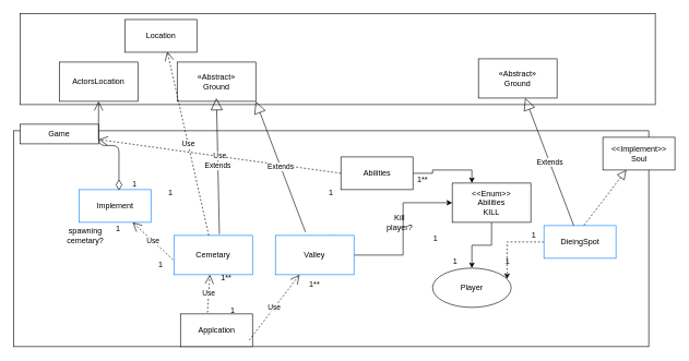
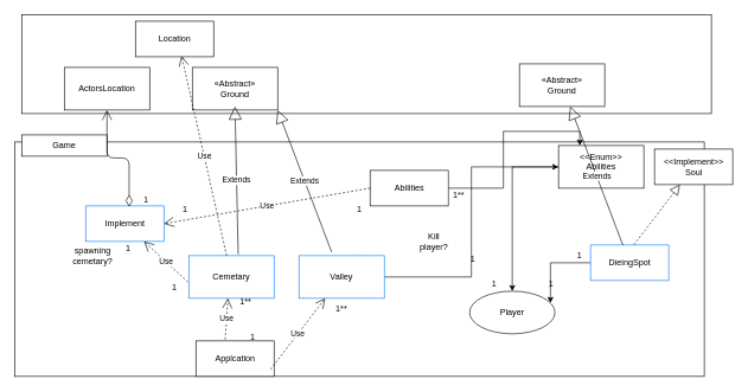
  <mxCell id="0" />
  <mxCell id="1" parent="0" />
  <mxCell id="2" value="&lt;meta charset=&quot;utf-8&quot;&gt;&lt;span style=&quot;color: rgb(0, 0, 0); font-family: helvetica; font-size: 12px; font-style: normal; font-weight: 400; letter-spacing: normal; text-align: center; text-indent: 0px; text-transform: none; word-spacing: 0px; background-color: rgb(248, 249, 250); display: inline; float: none;&quot;&gt;1**&lt;/span&gt;" style="rounded=0;whiteSpace=wrap;html=1;" parent="1" vertex="1"><mxGeometry x="20" y="199" width="970" height="330" as="geometry" /></mxCell>
  <mxCell id="3" value="Game" style="rounded=0;whiteSpace=wrap;html=1;" parent="1" vertex="1"><mxGeometry x="30" y="189" width="120" height="30" as="geometry" /></mxCell>
  <mxCell id="4" value="" style="rounded=0;whiteSpace=wrap;html=1;" parent="1" vertex="1"><mxGeometry x="30" y="20" width="970" height="139" as="geometry" /></mxCell>
  <mxCell id="5" style="edgeStyle=orthogonalEdgeStyle;rounded=0;orthogonalLoop=1;jettySize=auto;html=1;entryX=0;entryY=0.5;entryDx=0;entryDy=0;" parent="1" source="6" target="9" edge="1"><mxGeometry relative="1" as="geometry" /></mxCell>
  <mxCell id="6" value="Valley" style="rounded=0;whiteSpace=wrap;html=1;strokeColor=#007FFF;" parent="1" vertex="1"><mxGeometry x="420" y="359" width="120" height="60" as="geometry" /></mxCell>
  <mxCell id="7" value="&lt;span&gt;«Abstract»&lt;/span&gt;&lt;br&gt;Ground" style="rounded=0;whiteSpace=wrap;html=1;" parent="1" vertex="1"><mxGeometry x="270" y="94" width="120" height="60" as="geometry" /></mxCell>
  <mxCell id="8" style="edgeStyle=orthogonalEdgeStyle;rounded=0;orthogonalLoop=1;jettySize=auto;html=1;" parent="1" source="9" target="30" edge="1"><mxGeometry relative="1" as="geometry" /></mxCell>
- <mxCell id="9" value="&amp;lt;&amp;lt;Enum&amp;gt;&amp;gt;&lt;br&gt;Abilities&lt;br&gt;KILL" style="rounded=0;whiteSpace=wrap;html=1;" parent="1" vertex="1"><mxGeometry x="690" y="279" width="120" height="60" as="geometry" /></mxCell>
+ <mxCell id="9" value="&amp;lt;&amp;lt;Enum&amp;gt;&amp;gt;&lt;br&gt;Abilities&lt;br&gt;KILL" style="rounded=0;whiteSpace=wrap;html=1;" parent="1" vertex="1"><mxGeometry x="785" y="204" width="120" height="60" as="geometry" /></mxCell>
  <mxCell id="10" value="Cemetary" style="rounded=0;whiteSpace=wrap;html=1;strokeColor=#007FFF;" parent="1" vertex="1"><mxGeometry x="265" y="359" width="120" height="60" as="geometry" /></mxCell>
  <mxCell id="11" value="ActorsLocation" style="rounded=0;whiteSpace=wrap;html=1;" parent="1" vertex="1"><mxGeometry x="90" y="94" width="120" height="60" as="geometry" /></mxCell>
  <mxCell id="12" value="spawning cemetary?" style="text;html=1;strokeColor=none;fillColor=none;align=center;verticalAlign=middle;whiteSpace=wrap;rounded=0;" parent="1" vertex="1"><mxGeometry x="110" y="349" width="40" height="20" as="geometry" /></mxCell>
  <mxCell id="13" value="Kill player?" style="text;html=1;strokeColor=none;fillColor=none;align=center;verticalAlign=middle;whiteSpace=wrap;rounded=0;" parent="1" vertex="1"><mxGeometry x="590" y="329" width="40" height="20" as="geometry" /></mxCell>
  <mxCell id="14" style="edgeStyle=orthogonalEdgeStyle;rounded=0;orthogonalLoop=1;jettySize=auto;html=1;entryX=0.25;entryY=0;entryDx=0;entryDy=0;" parent="1" source="15" target="9" edge="1"><mxGeometry relative="1" as="geometry" /></mxCell>
  <mxCell id="15" value="Abilities" style="html=1;" parent="1" vertex="1"><mxGeometry x="520" y="239" width="110" height="50" as="geometry" /></mxCell>
  <mxCell id="16" value="Use" style="endArrow=open;endSize=12;dashed=1;html=1;entryX=0.59;entryY=0.977;entryDx=0;entryDy=0;entryPerimeter=0;" parent="1" source="10" target="17" edge="1"><mxGeometry width="160" relative="1" as="geometry"><mxPoint x="220" y="449" as="sourcePoint" /><mxPoint x="170" y="189" as="targetPoint" /></mxGeometry></mxCell>
  <mxCell id="17" value="Location" style="html=1;" parent="1" vertex="1"><mxGeometry x="190" y="29" width="110" height="50" as="geometry" /></mxCell>
  <mxCell id="18" value="Implement" style="html=1;strokeColor=#007FFF;" parent="1" vertex="1"><mxGeometry x="120" y="289" width="110" height="50" as="geometry" /></mxCell>
  <mxCell id="19" value="Applcation" style="html=1;" parent="1" vertex="1"><mxGeometry x="275" y="479" width="110" height="50" as="geometry" /></mxCell>
  <mxCell id="20" value="Use" style="endArrow=open;endSize=12;dashed=1;html=1;exitX=0.375;exitY=-0.043;exitDx=0;exitDy=0;exitPerimeter=0;" parent="1" source="19" edge="1"><mxGeometry width="160" relative="1" as="geometry"><mxPoint x="310" y="469" as="sourcePoint" /><mxPoint x="320" y="419" as="targetPoint" /></mxGeometry></mxCell>
  <mxCell id="21" value="Use" style="endArrow=open;endSize=12;dashed=1;html=1;" parent="1" target="6" edge="1"><mxGeometry width="160" relative="1" as="geometry"><mxPoint x="380" y="519" as="sourcePoint" /><mxPoint x="550" y="519" as="targetPoint" /></mxGeometry></mxCell>
  <mxCell id="22" value="Extends" style="endArrow=block;endSize=16;endFill=0;html=1;exitX=0.579;exitY=-0.036;exitDx=0;exitDy=0;exitPerimeter=0;" parent="1" source="10" edge="1"><mxGeometry width="160" relative="1" as="geometry"><mxPoint x="330" y="289" as="sourcePoint" /><mxPoint x="330" y="149" as="targetPoint" /></mxGeometry></mxCell>
  <mxCell id="23" value="Use" style="endArrow=open;endSize=12;dashed=1;html=1;exitX=-0.011;exitY=0.617;exitDx=0;exitDy=0;exitPerimeter=0;" parent="1" source="10" target="18" edge="1"><mxGeometry width="160" relative="1" as="geometry"><mxPoint x="200" y="439" as="sourcePoint" /><mxPoint x="360" y="439" as="targetPoint" /></mxGeometry></mxCell>
  <mxCell id="24" value="1" style="endArrow=open;html=1;endSize=12;startArrow=diamondThin;startSize=14;startFill=0;edgeStyle=orthogonalEdgeStyle;align=left;verticalAlign=bottom;exitX=0.556;exitY=0.023;exitDx=0;exitDy=0;exitPerimeter=0;" parent="1" source="18" target="11" edge="1"><mxGeometry x="-1" y="-19" relative="1" as="geometry"><mxPoint x="150" y="269" as="sourcePoint" /><mxPoint x="310" y="269" as="targetPoint" /><mxPoint as="offset" /></mxGeometry></mxCell>
- <mxCell id="25" value="Use" style="endArrow=open;endSize=12;dashed=1;html=1;exitX=0;exitY=0.5;exitDx=0;exitDy=0;" parent="1" source="15" target="3" edge="1"><mxGeometry width="160" relative="1" as="geometry"><mxPoint x="360" y="309" as="sourcePoint" /><mxPoint x="520" y="309" as="targetPoint" /></mxGeometry></mxCell>
- <mxCell id="26" style="edgeStyle=orthogonalEdgeStyle;rounded=0;orthogonalLoop=1;jettySize=auto;html=1;entryX=1;entryY=0.25;entryDx=0;entryDy=0;dashed=1;" parent="1" source="27" target="30" edge="1"><mxGeometry relative="1" as="geometry" /></mxCell>
+ <mxCell id="25" value="Use" style="endArrow=open;endSize=12;dashed=1;html=1;entryX=1;entryY=0.5;entryDx=0;entryDy=0;exitX=0;exitY=0.5;exitDx=0;exitDy=0;" parent="1" source="15" target="18" edge="1"><mxGeometry width="160" relative="1" as="geometry"><mxPoint x="360" y="309" as="sourcePoint" /><mxPoint x="520" y="309" as="targetPoint" /></mxGeometry></mxCell>
+ <mxCell id="26" style="edgeStyle=orthogonalEdgeStyle;rounded=0;orthogonalLoop=1;jettySize=auto;html=1;entryX=1;entryY=0.25;entryDx=0;entryDy=0;" parent="1" source="27" target="30" edge="1"><mxGeometry relative="1" as="geometry" /></mxCell>
  <mxCell id="27" value="DieingSpot" style="html=1;strokeColor=#007FFF;" parent="1" vertex="1"><mxGeometry x="830" y="344" width="110" height="50" as="geometry" /></mxCell>
  <mxCell id="28" value="&amp;lt;&amp;lt;Implement&amp;gt;&amp;gt;&lt;br&gt;Soul" style="html=1;" parent="1" vertex="1"><mxGeometry x="920" y="209" width="110" height="50" as="geometry" /></mxCell>
  <mxCell id="29" value="" style="endArrow=block;dashed=1;endFill=0;endSize=12;html=1;exitX=0.556;exitY=-0.01;exitDx=0;exitDy=0;exitPerimeter=0;" parent="1" source="27" target="28" edge="1"><mxGeometry width="160" relative="1" as="geometry"><mxPoint x="820" y="299" as="sourcePoint" /><mxPoint x="980" y="299" as="targetPoint" /></mxGeometry></mxCell>
  <mxCell id="30" value="Player" style="ellipse;whiteSpace=wrap;html=1;" parent="1" vertex="1"><mxGeometry x="660" y="409" width="120" height="60" as="geometry" /></mxCell>
  <mxCell id="31" value="&lt;span&gt;«Abstract»&lt;/span&gt;&lt;br&gt;Ground" style="rounded=0;whiteSpace=wrap;html=1;" parent="1" vertex="1"><mxGeometry x="730" y="89" width="120" height="60" as="geometry" /></mxCell>
  <mxCell id="32" value="Extends" style="endArrow=block;endSize=16;endFill=0;html=1;" parent="1" source="27" target="31" edge="1"><mxGeometry width="160" relative="1" as="geometry"><mxPoint x="830" y="329" as="sourcePoint" /><mxPoint x="990" y="329" as="targetPoint" /></mxGeometry></mxCell>
  <mxCell id="33" value="1**" style="text;html=1;strokeColor=none;fillColor=none;align=center;verticalAlign=middle;whiteSpace=wrap;rounded=0;" parent="1" vertex="1"><mxGeometry x="330" y="419" width="30" height="10" as="geometry" /></mxCell>
  <mxCell id="34" value="1**" style="text;html=1;strokeColor=none;fillColor=none;align=center;verticalAlign=middle;whiteSpace=wrap;rounded=0;" parent="1" vertex="1"><mxGeometry x="465" y="429" width="30" height="10" as="geometry" /></mxCell>
  <mxCell id="35" value="1" style="text;html=1;strokeColor=none;fillColor=none;align=center;verticalAlign=middle;whiteSpace=wrap;rounded=0;" parent="1" vertex="1"><mxGeometry x="340" y="469" width="30" height="10" as="geometry" /></mxCell>
  <mxCell id="36" value="1" style="text;html=1;strokeColor=none;fillColor=none;align=center;verticalAlign=middle;whiteSpace=wrap;rounded=0;" parent="1" vertex="1"><mxGeometry x="650" y="359" width="30" height="10" as="geometry" /></mxCell>
  <mxCell id="37" value="1" style="text;html=1;strokeColor=none;fillColor=none;align=center;verticalAlign=middle;whiteSpace=wrap;rounded=0;" parent="1" vertex="1"><mxGeometry x="680" y="394" width="30" height="10" as="geometry" /></mxCell>
  <mxCell id="38" value="1" style="text;html=1;strokeColor=none;fillColor=none;align=center;verticalAlign=middle;whiteSpace=wrap;rounded=0;" parent="1" vertex="1"><mxGeometry x="800" y="354" width="30" height="10" as="geometry" /></mxCell>
  <mxCell id="39" value="1" style="text;html=1;strokeColor=none;fillColor=none;align=center;verticalAlign=middle;whiteSpace=wrap;rounded=0;" parent="1" vertex="1"><mxGeometry x="760" y="394" width="30" height="10" as="geometry" /></mxCell>
  <mxCell id="40" value="1**" style="text;html=1;strokeColor=none;fillColor=none;align=center;verticalAlign=middle;whiteSpace=wrap;rounded=0;" parent="1" vertex="1"><mxGeometry x="630" y="269" width="30" height="10" as="geometry" /></mxCell>
  <mxCell id="41" value="1" style="text;html=1;strokeColor=none;fillColor=none;align=center;verticalAlign=middle;whiteSpace=wrap;rounded=0;" parent="1" vertex="1"><mxGeometry x="160" y="339" width="40" height="20" as="geometry" /></mxCell>
  <mxCell id="42" value="1" style="text;html=1;strokeColor=none;fillColor=none;align=center;verticalAlign=middle;whiteSpace=wrap;rounded=0;" parent="1" vertex="1"><mxGeometry x="225" y="394" width="40" height="20" as="geometry" /></mxCell>
  <mxCell id="43" value="1" style="text;html=1;strokeColor=none;fillColor=none;align=center;verticalAlign=middle;whiteSpace=wrap;rounded=0;" parent="1" vertex="1"><mxGeometry x="490" y="289" width="30" height="10" as="geometry" /></mxCell>
  <mxCell id="44" value="1" style="text;html=1;strokeColor=none;fillColor=none;align=center;verticalAlign=middle;whiteSpace=wrap;rounded=0;" parent="1" vertex="1"><mxGeometry x="245" y="289" width="30" height="10" as="geometry" /></mxCell>
  <mxCell id="45" value="Extends" style="endArrow=block;endSize=16;endFill=0;html=1;exitX=0.383;exitY=-0.083;exitDx=0;exitDy=0;exitPerimeter=0;entryX=1;entryY=1;entryDx=0;entryDy=0;" edge="1" parent="1" source="6" target="7"><mxGeometry width="160" relative="1" as="geometry"><mxPoint x="474.48" y="346.84" as="sourcePoint" /><mxPoint x="470" y="129" as="targetPoint" /></mxGeometry></mxCell>
